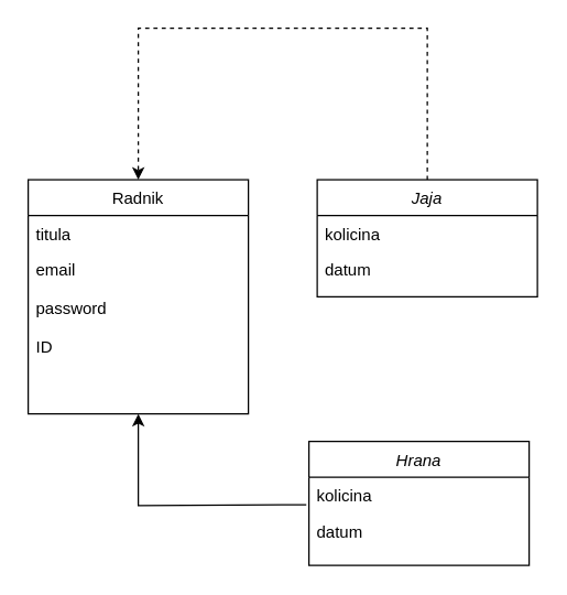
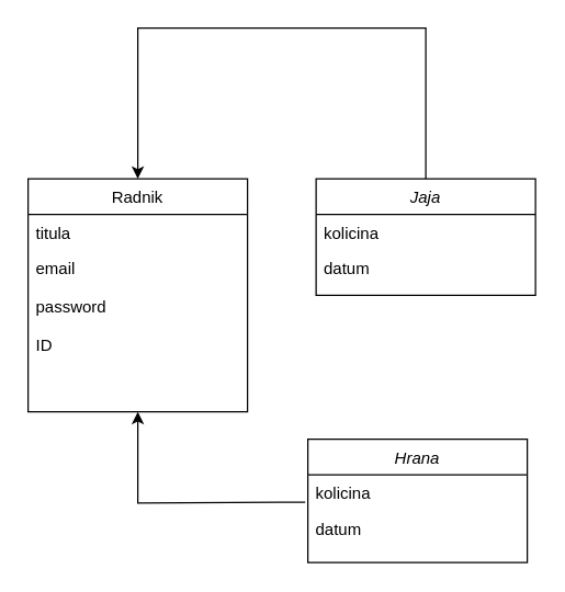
  <mxCell id="0" />
  <mxCell id="1" parent="0" />
  <mxCell id="2" style="edgeStyle=orthogonalEdgeStyle;rounded=0;orthogonalLoop=1;jettySize=auto;html=1;entryX=0.5;entryY=1;entryDx=0;entryDy=0;exitX=-0.012;exitY=0.769;exitDx=0;exitDy=0;exitPerimeter=0;" parent="1" target="4" edge="1"><mxGeometry relative="1" as="geometry"><mxPoint x="222.08" y="365.994" as="sourcePoint" /></mxGeometry></mxCell>
- <mxCell id="3" style="edgeStyle=orthogonalEdgeStyle;rounded=0;orthogonalLoop=1;jettySize=auto;html=1;exitX=0.5;exitY=0;exitDx=0;exitDy=0;entryX=0.5;entryY=0;entryDx=0;entryDy=0;dashed=1;" parent="1" source="9" target="4" edge="1"><mxGeometry relative="1" as="geometry"><Array as="points"><mxPoint x="310" y="20" /><mxPoint x="100" y="20" /></Array></mxGeometry></mxCell>
+ <mxCell id="3" style="edgeStyle=orthogonalEdgeStyle;rounded=0;orthogonalLoop=1;jettySize=auto;html=1;exitX=0.5;exitY=0;exitDx=0;exitDy=0;entryX=0.5;entryY=0;entryDx=0;entryDy=0;" parent="1" source="9" target="4" edge="1"><mxGeometry relative="1" as="geometry"><Array as="points"><mxPoint x="310" y="20" /><mxPoint x="100" y="20" /></Array></mxGeometry></mxCell>
  <mxCell id="4" value="Radnik" style="swimlane;fontStyle=0;align=center;verticalAlign=top;childLayout=stackLayout;horizontal=1;startSize=26;horizontalStack=0;resizeParent=1;resizeLast=0;collapsible=1;marginBottom=0;rounded=0;shadow=0;strokeWidth=1;" parent="1" vertex="1"><mxGeometry x="20" y="130" width="160" height="170" as="geometry"><mxRectangle x="130" y="380" width="160" height="26" as="alternateBounds" /></mxGeometry></mxCell>
  <mxCell id="5" value="titula" style="text;align=left;verticalAlign=top;spacingLeft=4;spacingRight=4;overflow=hidden;rotatable=0;points=[[0,0.5],[1,0.5]];portConstraint=eastwest;" parent="4" vertex="1"><mxGeometry y="26" width="160" height="26" as="geometry" /></mxCell>
  <mxCell id="6" value="email" style="text;align=left;verticalAlign=top;spacingLeft=4;spacingRight=4;overflow=hidden;rotatable=0;points=[[0,0.5],[1,0.5]];portConstraint=eastwest;rounded=0;shadow=0;html=0;" parent="4" vertex="1"><mxGeometry y="52" width="160" height="28" as="geometry" /></mxCell>
  <mxCell id="7" value="password" style="text;align=left;verticalAlign=top;spacingLeft=4;spacingRight=4;overflow=hidden;rotatable=0;points=[[0,0.5],[1,0.5]];portConstraint=eastwest;rounded=0;shadow=0;html=0;" vertex="1" parent="4"><mxGeometry y="80" width="160" height="28" as="geometry" /></mxCell>
  <mxCell id="8" value="ID" style="text;align=left;verticalAlign=top;spacingLeft=4;spacingRight=4;overflow=hidden;rotatable=0;points=[[0,0.5],[1,0.5]];portConstraint=eastwest;rounded=0;shadow=0;html=0;" vertex="1" parent="4"><mxGeometry y="108" width="160" height="28" as="geometry" /></mxCell>
  <mxCell id="9" value="Jaja" style="swimlane;fontStyle=2;align=center;verticalAlign=top;childLayout=stackLayout;horizontal=1;startSize=26;horizontalStack=0;resizeParent=1;resizeLast=0;collapsible=1;marginBottom=0;rounded=0;shadow=0;strokeWidth=1;" parent="1" vertex="1"><mxGeometry x="230" y="130" width="160" height="85" as="geometry"><mxRectangle x="230" y="140" width="160" height="26" as="alternateBounds" /></mxGeometry></mxCell>
  <mxCell id="10" value="kolicina" style="text;align=left;verticalAlign=top;spacingLeft=4;spacingRight=4;overflow=hidden;rotatable=0;points=[[0,0.5],[1,0.5]];portConstraint=eastwest;" parent="9" vertex="1"><mxGeometry y="26" width="160" height="26" as="geometry" /></mxCell>
  <mxCell id="11" value="datum&#10;" style="text;align=left;verticalAlign=top;spacingLeft=4;spacingRight=4;overflow=hidden;rotatable=0;points=[[0,0.5],[1,0.5]];portConstraint=eastwest;rounded=0;shadow=0;html=0;" parent="9" vertex="1"><mxGeometry y="52" width="160" height="26" as="geometry" /></mxCell>
  <mxCell id="12" value="Hrana" style="swimlane;fontStyle=2;align=center;verticalAlign=top;childLayout=stackLayout;horizontal=1;startSize=26;horizontalStack=0;resizeParent=1;resizeLast=0;collapsible=1;marginBottom=0;rounded=0;shadow=0;strokeWidth=1;" parent="1" vertex="1"><mxGeometry x="224" y="320" width="160" height="90" as="geometry"><mxRectangle x="230" y="140" width="160" height="26" as="alternateBounds" /></mxGeometry></mxCell>
  <mxCell id="13" value="kolicina" style="text;align=left;verticalAlign=top;spacingLeft=4;spacingRight=4;overflow=hidden;rotatable=0;points=[[0,0.5],[1,0.5]];portConstraint=eastwest;" vertex="1" parent="12"><mxGeometry y="26" width="160" height="26" as="geometry" /></mxCell>
  <mxCell id="14" value="datum&#10;" style="text;align=left;verticalAlign=top;spacingLeft=4;spacingRight=4;overflow=hidden;rotatable=0;points=[[0,0.5],[1,0.5]];portConstraint=eastwest;rounded=0;shadow=0;html=0;" vertex="1" parent="12"><mxGeometry y="52" width="160" height="26" as="geometry" /></mxCell>
